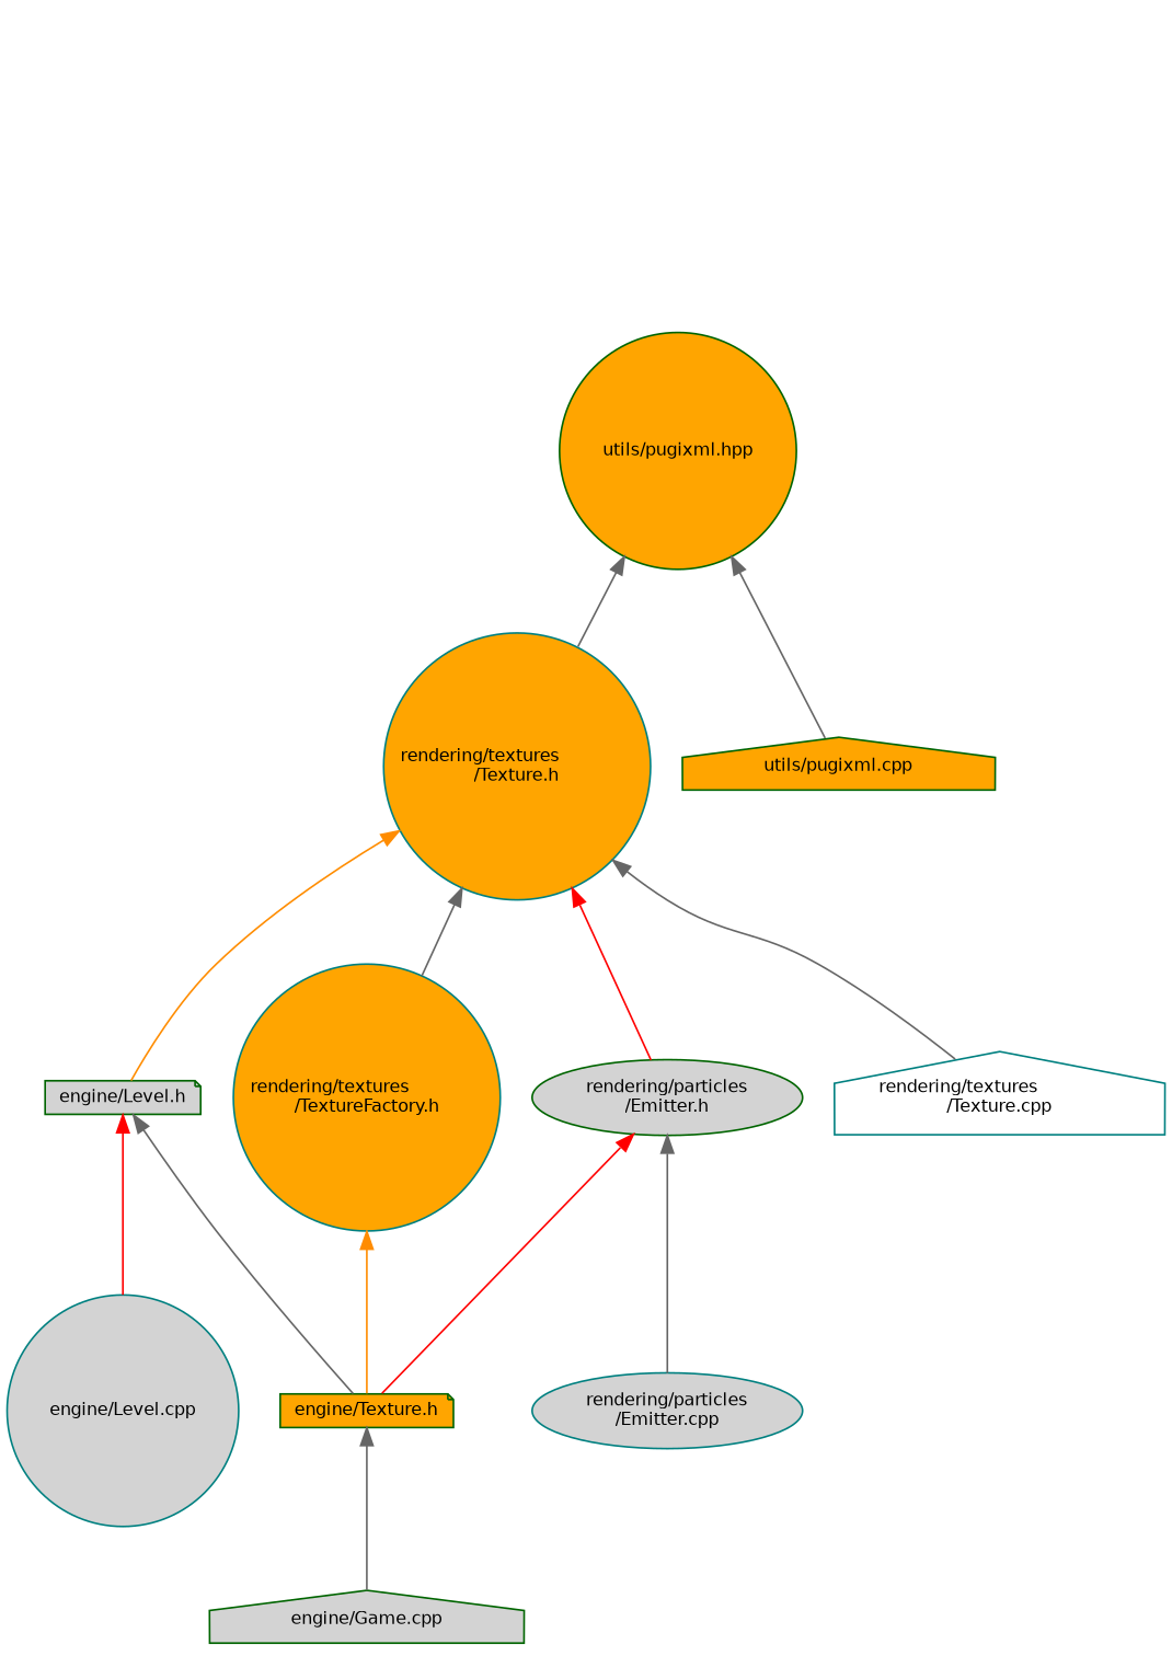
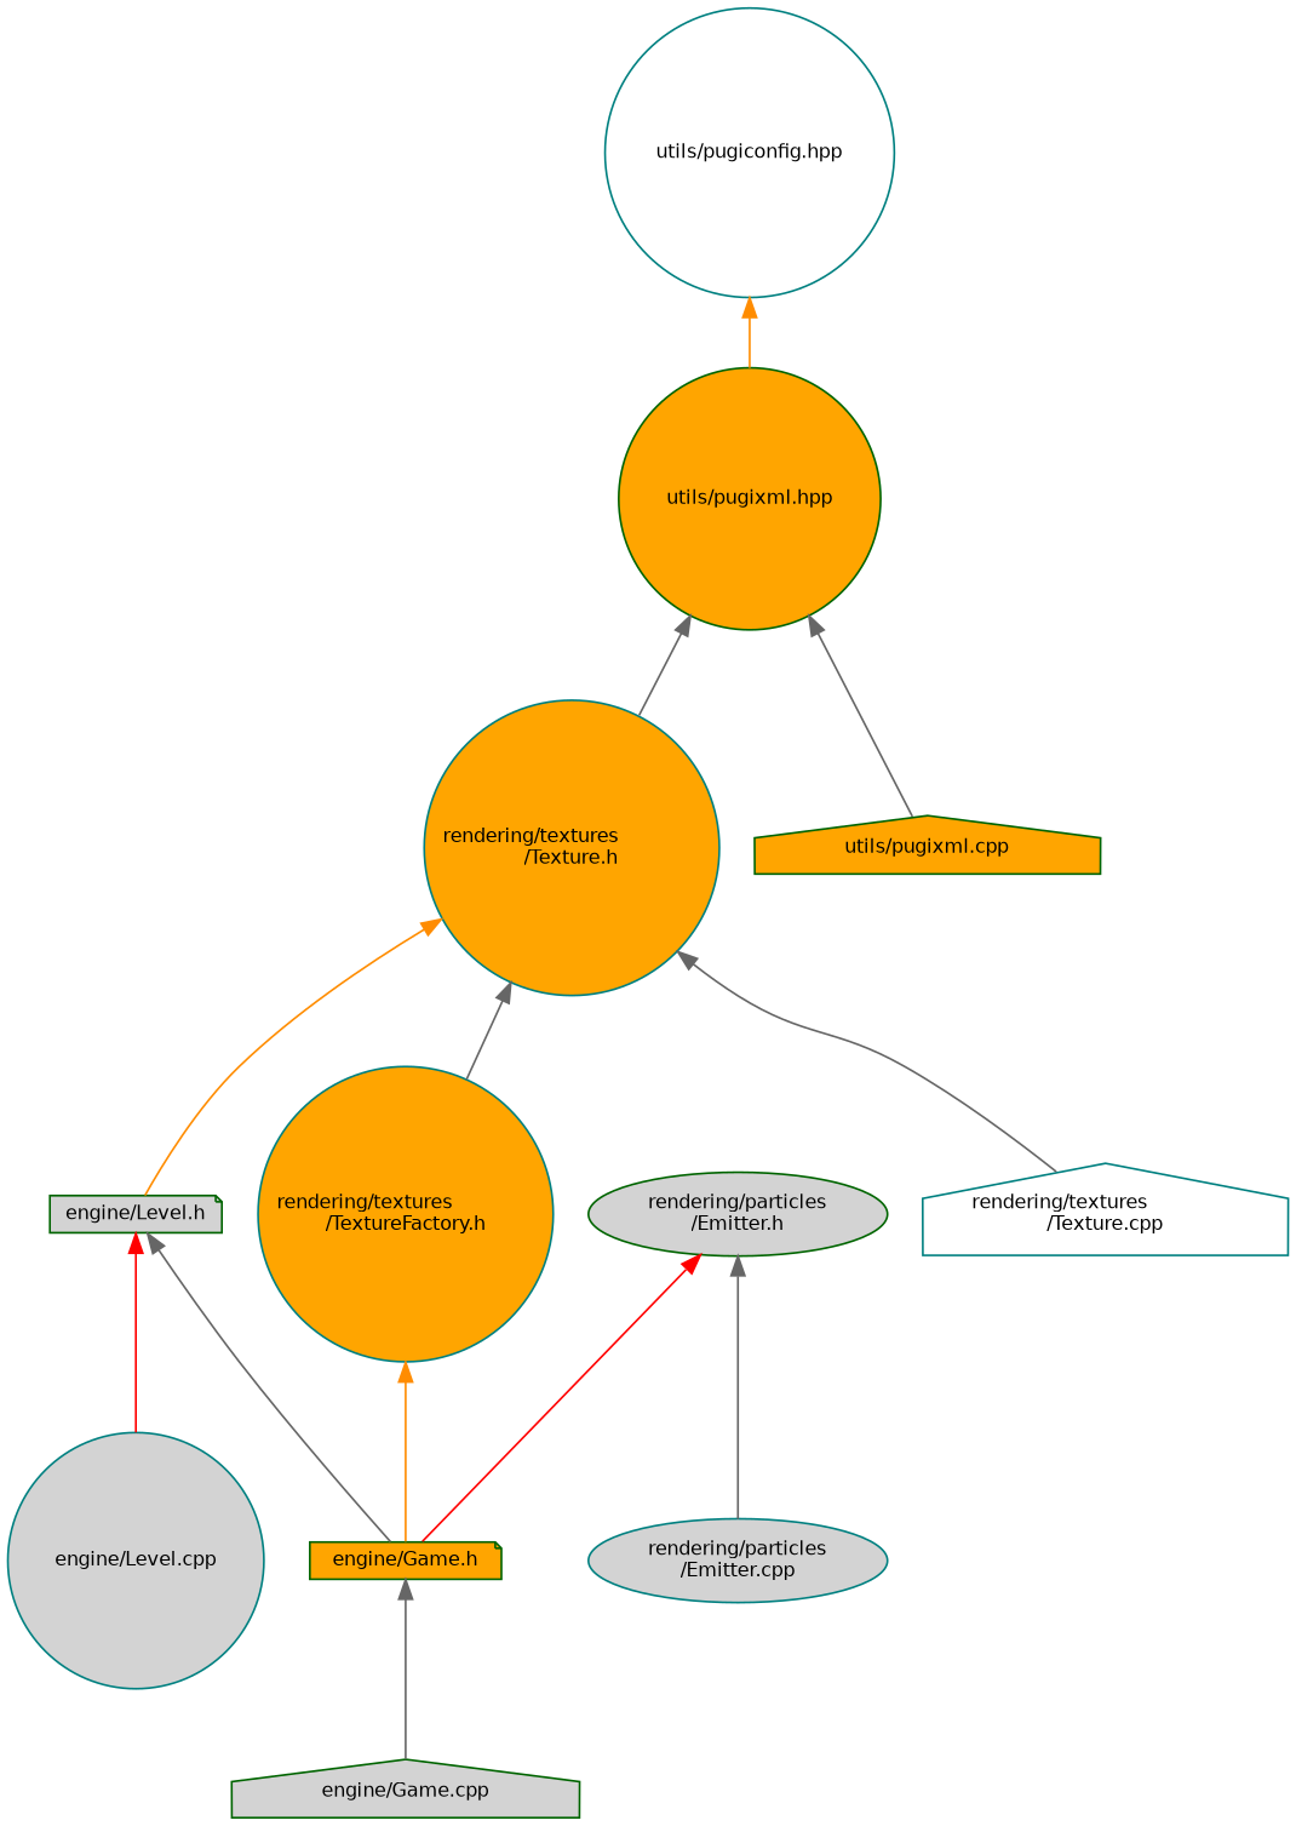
  digraph {
    node [color=teal fillcolor=orange fontname=Helvetica fontsize=10 shape=circle style=filled]
    edge [color=gray40 dir=back fontname=Helvetica fontsize=10 labelfontname=Helvetica labelfontsize=10 style=solid]
+   n1 [fillcolor=white fontcolor=black height=0.2 label="utils/pugiconfig.hpp" width=0.4]
    n2 [color=darkgreen height=0.2 label="utils/pugixml.hpp" width=0.4]
    n3 [height=0.2 label="rendering/textures\l/Texture.h" width=0.4]
    n4 [color=darkgreen height=0.2 label="utils/pugixml.cpp" shape=house width=0.4]
    n5 [height=0.2 label="rendering/textures\l/TextureFactory.h" width=0.4]
    n6 [color=darkgreen fillcolor=lightgrey height=0.2 label="engine/Level.h" shape=note width=0.4]
    n7 [color=darkgreen fillcolor=lightgrey height=0.2 label="rendering/particles\l/Emitter.h" shape=ellipse width=0.4]
    n8 [fillcolor=white height=0.2 label="rendering/textures\l/Texture.cpp" shape=house width=0.4]
-   n9 [color=darkgreen height=0.2 label="engine/Texture.h" shape=note width=0.4]
+   n9 [color=darkgreen height=0.2 label="engine/Game.h" shape=note width=0.4]
    n10 [fillcolor=lightgrey height=0.2 label="engine/Level.cpp" width=0.4]
    n11 [fillcolor=lightgrey height=0.2 label="rendering/particles\l/Emitter.cpp" shape=ellipse width=0.4]
    n12 [color=darkgreen fillcolor=lightgrey height=0.2 label="engine/Game.cpp" shape=house width=0.4]
+   n1 -> n2 [color=darkorange]
    n2 -> n3
    n2 -> n4
    n3 -> n5
    n3 -> n6 [color=darkorange]
-   n3 -> n7 [color=red]
    n3 -> n8
    n5 -> n9 [color=darkorange]
    n6 -> n9
    n6 -> n10 [color=red]
    n7 -> n9 [color=red]
    n7 -> n11
    n9 -> n12
  }
